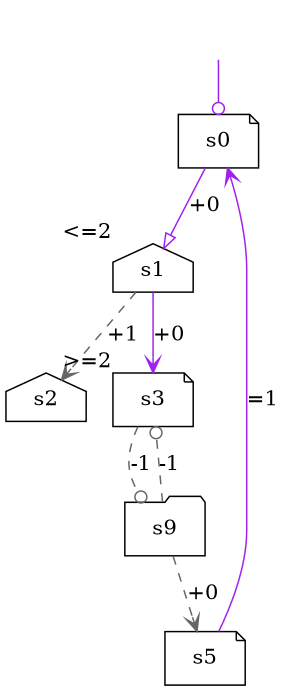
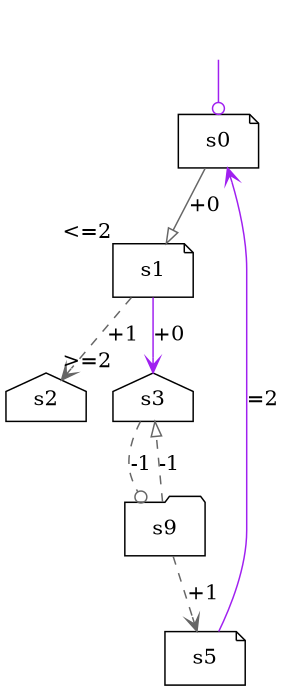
  digraph {
    node [shape=note]
    edge [arrowhead=vee color=gray40 style=solid]
    si [style=invis shape=""]
    s0
-   s1 [shape=house xlabel="<=2"]
+   s1 [xlabel="<=2"]
    s2 [shape=house]
-   s3 [xlabel=">=2"]
+   s3 [shape=house xlabel=">=2"]
    n6 [label=s9 shape=folder]
    s5
    si -> s0 [arrowhead=odot color=purple]
-   s0 -> s1 [arrowhead=onormal color=purple label="+0"]
+   s0 -> s1 [arrowhead=onormal label="+0"]
    s1 -> s2 [label="+1" style=dashed]
    s1 -> s3 [color=purple label="+0"]
    s3 -> n6 [arrowhead=odot label=-1 style=dashed]
-   n6 -> s3 [arrowhead=odot label=-1 style=dashed]
-   n6 -> s5 [label="+0" style=dashed]
-   s5 -> s0 [color=purple label="=1"]
+   n6 -> s3 [arrowhead=onormal label=-1 style=dashed]
+   n6 -> s5 [label="+1" style=dashed]
+   s5 -> s0 [color=purple label="=2"]
  }
